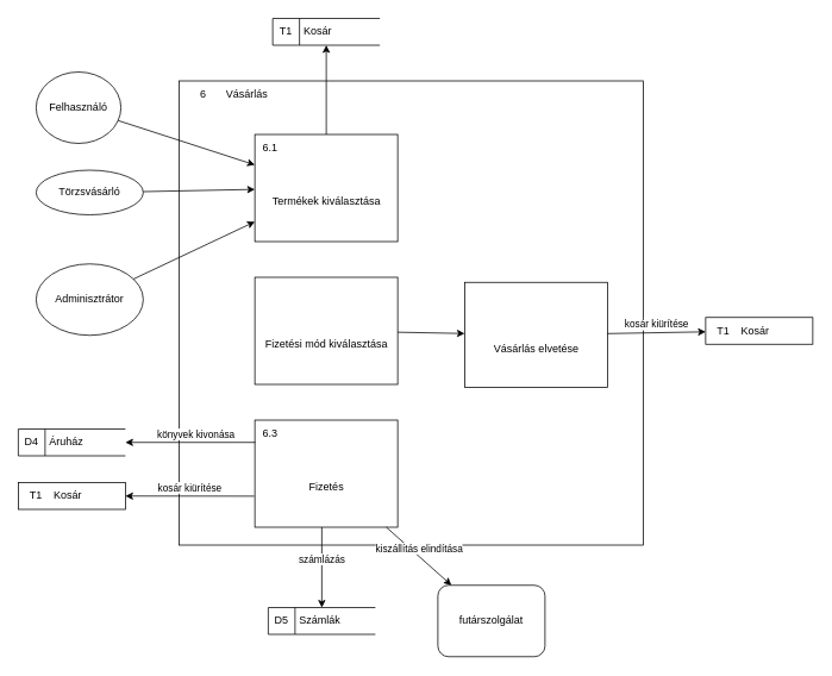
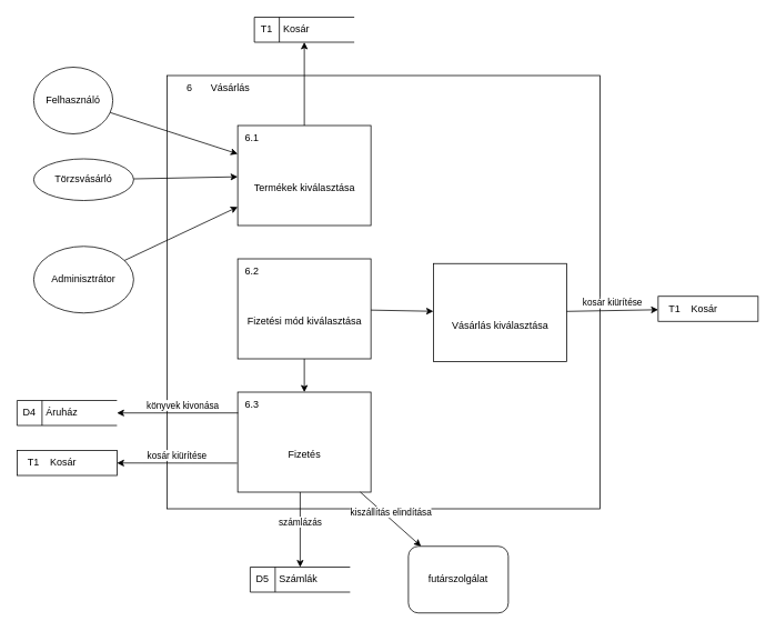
  <mxCell id="0" />
  <mxCell id="1" parent="0" />
  <mxCell id="2" value="" style="html=1;dashed=0;whitespace=wrap;shape=mxgraph.dfd.process;align=center;container=1;collapsible=0;spacingTop=30;" parent="1" vertex="1"><mxGeometry x="200" y="90" width="520" height="520" as="geometry" /></mxCell>
- <mxCell id="3" value="Vásárlás elvetése" style="html=1;dashed=0;whitespace=wrap;shape=mxgraph.dfd.process2;align=center;container=1;collapsible=0;spacingTop=30;" vertex="1" parent="2"><mxGeometry x="320" y="225.66" width="160" height="117.736" as="geometry" /></mxCell>
+ <mxCell id="3" value="Vásárlás kiválasztása" style="html=1;dashed=0;whitespace=wrap;shape=mxgraph.dfd.process2;align=center;container=1;collapsible=0;spacingTop=30;" vertex="1" parent="2"><mxGeometry x="320" y="225.66" width="160" height="117.736" as="geometry" /></mxCell>
  <mxCell id="4" value="" style="text;strokeColor=none;fillColor=none;align=left;verticalAlign=middle;whiteSpace=wrap;rounded=0;autosize=1;connectable=0;allowArrows=0;movable=0;resizable=0;rotatable=0;deletable=0;cloneable=0;spacingLeft=6;fontStyle=0;html=1;" vertex="1" parent="3"><mxGeometry x="35" y="-5" width="50" height="40" as="geometry" /></mxCell>
  <mxCell id="5" value="6" style="text;html=1;strokeColor=none;fillColor=none;align=center;verticalAlign=middle;whiteSpace=wrap;rounded=0;movable=0;resizable=0;rotatable=0;cloneable=0;deletable=0;connectable=0;allowArrows=0;pointerEvents=1;" vertex="1" parent="1"><mxGeometry x="210" y="90" width="35" height="30" as="geometry" /></mxCell>
  <mxCell id="6" value="Vásárlás" style="text;html=1;strokeColor=none;fillColor=none;align=left;verticalAlign=middle;whiteSpace=wrap;rounded=0;movable=0;resizable=0;connectable=0;allowArrows=0;rotatable=0;cloneable=0;deletable=0;spacingLeft=6;autosize=1;resizeWidth=0;" vertex="1" parent="1"><mxGeometry x="245" y="90" width="70" height="30" as="geometry" /></mxCell>
  <mxCell id="7" value="Felhasználó" style="ellipse;whiteSpace=wrap;html=1;" vertex="1" parent="1"><mxGeometry x="40" y="80" width="95" height="80" as="geometry" /></mxCell>
  <mxCell id="8" value="Törzsvásárló" style="ellipse;whiteSpace=wrap;html=1;" vertex="1" parent="1"><mxGeometry x="40" y="190" width="120" height="50" as="geometry" /></mxCell>
  <mxCell id="9" value="Adminisztrátor" style="ellipse;whiteSpace=wrap;html=1;" vertex="1" parent="1"><mxGeometry x="40" y="295" width="120" height="80" as="geometry" /></mxCell>
  <mxCell id="10" value="Termékek kiválasztása" style="html=1;dashed=0;whitespace=wrap;shape=mxgraph.dfd.process2;align=center;container=1;collapsible=0;spacingTop=30;" vertex="1" parent="1"><mxGeometry x="285" y="150" width="160" height="120" as="geometry" /></mxCell>
  <mxCell id="11" value="6.1" style="text;html=1;strokeColor=none;fillColor=none;align=center;verticalAlign=middle;whiteSpace=wrap;rounded=0;connectable=0;allowArrows=0;editable=1;movable=0;resizable=0;rotatable=0;deletable=0;locked=0;cloneable=0;" vertex="1" parent="10"><mxGeometry width="35" height="30" as="geometry" /></mxCell>
  <mxCell id="12" value="" style="text;strokeColor=none;fillColor=none;align=left;verticalAlign=middle;whiteSpace=wrap;rounded=0;autosize=1;connectable=0;allowArrows=0;movable=0;resizable=0;rotatable=0;deletable=0;cloneable=0;spacingLeft=6;fontStyle=0;html=1;" vertex="1" parent="10"><mxGeometry x="35" y="-5" width="50" height="40" as="geometry" /></mxCell>
  <mxCell id="13" value="" style="endArrow=classic;html=1;rounded=0;verticalAlign=bottom;" edge="1" parent="1" source="9" target="10"><mxGeometry width="50" height="50" relative="1" as="geometry"><mxPoint x="280" y="80" as="sourcePoint" /><mxPoint x="400" y="80" as="targetPoint" /></mxGeometry></mxCell>
  <mxCell id="14" value="" style="endArrow=classic;html=1;rounded=0;verticalAlign=bottom;" edge="1" parent="1" source="8" target="10"><mxGeometry x="-0.13" y="18" width="50" height="50" relative="1" as="geometry"><mxPoint x="280" y="80" as="sourcePoint" /><mxPoint x="400" y="80" as="targetPoint" /><mxPoint as="offset" /></mxGeometry></mxCell>
  <mxCell id="15" value="" style="endArrow=classic;html=1;rounded=0;verticalAlign=bottom;" edge="1" parent="1" source="7" target="10"><mxGeometry width="50" height="50" relative="1" as="geometry"><mxPoint x="280" y="80" as="sourcePoint" /><mxPoint x="400" y="80" as="targetPoint" /></mxGeometry></mxCell>
  <mxCell id="16" value="Fizetési mód kiválasztása" style="html=1;dashed=0;whitespace=wrap;shape=mxgraph.dfd.process2;align=center;container=1;collapsible=0;spacingTop=30;" vertex="1" parent="1"><mxGeometry x="285" y="310" width="160" height="120" as="geometry" /></mxCell>
+ <mxCell id="17" value="6.2" style="text;html=1;strokeColor=none;fillColor=none;align=center;verticalAlign=middle;whiteSpace=wrap;rounded=0;connectable=0;allowArrows=0;editable=1;movable=0;resizable=0;rotatable=0;deletable=0;locked=0;cloneable=0;" vertex="1" parent="16"><mxGeometry width="35" height="30" as="geometry" /></mxCell>
  <mxCell id="18" value="" style="text;strokeColor=none;fillColor=none;align=left;verticalAlign=middle;whiteSpace=wrap;rounded=0;autosize=1;connectable=0;allowArrows=0;movable=0;resizable=0;rotatable=0;deletable=0;cloneable=0;spacingLeft=6;fontStyle=0;html=1;" vertex="1" parent="16"><mxGeometry x="35" y="-5" width="50" height="40" as="geometry" /></mxCell>
  <mxCell id="19" value="Fizetés" style="html=1;dashed=0;whitespace=wrap;shape=mxgraph.dfd.process2;align=center;container=1;collapsible=0;spacingTop=30;" vertex="1" parent="1"><mxGeometry x="285" y="470" width="160" height="120" as="geometry" /></mxCell>
  <mxCell id="20" value="6.3" style="text;html=1;strokeColor=none;fillColor=none;align=center;verticalAlign=middle;whiteSpace=wrap;rounded=0;connectable=0;allowArrows=0;editable=1;movable=0;resizable=0;rotatable=0;deletable=0;locked=0;cloneable=0;" vertex="1" parent="19"><mxGeometry width="35" height="30" as="geometry" /></mxCell>
  <mxCell id="21" value="" style="text;strokeColor=none;fillColor=none;align=left;verticalAlign=middle;whiteSpace=wrap;rounded=0;autosize=1;connectable=0;allowArrows=0;movable=0;resizable=0;rotatable=0;deletable=0;cloneable=0;spacingLeft=6;fontStyle=0;html=1;" vertex="1" parent="19"><mxGeometry x="35" y="-5" width="50" height="40" as="geometry" /></mxCell>
+ <mxCell id="22" value="" style="endArrow=classic;html=1;rounded=0;verticalAlign=bottom;" edge="1" parent="1" source="16" target="19"><mxGeometry width="50" height="50" relative="1" as="geometry"><mxPoint x="410" y="400" as="sourcePoint" /><mxPoint x="530" y="400" as="targetPoint" /></mxGeometry></mxCell>
  <mxCell id="23" value="Áruház" style="html=1;dashed=0;whitespace=wrap;shape=mxgraph.dfd.dataStoreID;align=left;spacingLeft=33;container=1;collapsible=0;autosize=0;" vertex="1" parent="1"><mxGeometry x="20" y="480" width="120" height="30" as="geometry" /></mxCell>
  <mxCell id="24" value="D4" style="text;html=1;strokeColor=none;fillColor=none;align=center;verticalAlign=middle;whiteSpace=wrap;rounded=0;movable=0;resizable=0;rotatable=0;cloneable=0;deletable=0;allowArrows=0;connectable=0;" vertex="1" parent="23"><mxGeometry width="30" height="30" as="geometry" /></mxCell>
  <mxCell id="25" value="könyvek kivonása" style="endArrow=classic;html=1;rounded=0;verticalAlign=bottom;exitX=0.003;exitY=0.208;exitDx=0;exitDy=0;exitPerimeter=0;" edge="1" parent="1" source="19" target="23"><mxGeometry x="-0.091" width="50" height="50" relative="1" as="geometry"><mxPoint x="440" y="560" as="sourcePoint" /><mxPoint x="560" y="560" as="targetPoint" /><mxPoint as="offset" /></mxGeometry></mxCell>
  <mxCell id="26" value="Számlák" style="html=1;dashed=0;whitespace=wrap;shape=mxgraph.dfd.dataStoreID;align=left;spacingLeft=33;container=1;collapsible=0;autosize=0;" vertex="1" parent="1"><mxGeometry x="300" y="680" width="120" height="30" as="geometry" /></mxCell>
  <mxCell id="27" value="D5" style="text;html=1;strokeColor=none;fillColor=none;align=center;verticalAlign=middle;whiteSpace=wrap;rounded=0;movable=0;resizable=0;rotatable=0;cloneable=0;deletable=0;allowArrows=0;connectable=0;" vertex="1" parent="26"><mxGeometry width="30" height="30" as="geometry" /></mxCell>
  <mxCell id="28" value="számlázás" style="endArrow=classic;html=1;rounded=0;verticalAlign=bottom;" edge="1" parent="1" target="26"><mxGeometry width="50" height="50" relative="1" as="geometry"><mxPoint x="360" y="590" as="sourcePoint" /><mxPoint x="530" y="480" as="targetPoint" /></mxGeometry></mxCell>
  <mxCell id="29" value="Kosár" style="html=1;dashed=0;whitespace=wrap;shape=mxgraph.dfd.dataStoreID2;align=left;spacingLeft=38;container=1;collapsible=0;" vertex="1" parent="1"><mxGeometry x="20" y="540" width="120" height="30" as="geometry" /></mxCell>
  <mxCell id="30" value="T1" style="text;html=1;strokeColor=none;fillColor=none;align=center;verticalAlign=middle;whiteSpace=wrap;rounded=0;connectable=0;allowArrows=0;movable=0;resizable=0;rotatable=0;cloneable=0;deletable=0;" vertex="1" parent="29"><mxGeometry x="5" width="30" height="30" as="geometry" /></mxCell>
  <mxCell id="31" value="kosár kiürítése" style="endArrow=classic;html=1;rounded=0;verticalAlign=bottom;exitX=-0.004;exitY=0.71;exitDx=0;exitDy=0;exitPerimeter=0;" edge="1" parent="1" source="19" target="29"><mxGeometry width="50" height="50" relative="1" as="geometry"><mxPoint x="290" y="555" as="sourcePoint" /><mxPoint x="370" y="640" as="targetPoint" /></mxGeometry></mxCell>
  <mxCell id="32" value="Kosár" style="html=1;dashed=0;whitespace=wrap;shape=mxgraph.dfd.dataStoreID;align=left;spacingLeft=33;container=1;collapsible=0;autosize=0;" vertex="1" parent="1"><mxGeometry x="305" y="20" width="120" height="30" as="geometry" /></mxCell>
  <mxCell id="33" value="T1" style="text;html=1;strokeColor=none;fillColor=none;align=center;verticalAlign=middle;whiteSpace=wrap;rounded=0;movable=0;resizable=0;rotatable=0;cloneable=0;deletable=0;allowArrows=0;connectable=0;" vertex="1" parent="32"><mxGeometry width="30" height="30" as="geometry" /></mxCell>
  <mxCell id="34" value="" style="endArrow=classic;html=1;rounded=0;verticalAlign=bottom;" edge="1" parent="1" source="10" target="32"><mxGeometry width="50" height="50" relative="1" as="geometry"><mxPoint x="280" y="90" as="sourcePoint" /><mxPoint x="400" y="90" as="targetPoint" /><Array as="points" /></mxGeometry></mxCell>
  <mxCell id="35" value="" style="endArrow=classic;html=1;rounded=0;verticalAlign=bottom;" edge="1" parent="1" source="16" target="3"><mxGeometry width="50" height="50" relative="1" as="geometry"><mxPoint x="270" y="350" as="sourcePoint" /><mxPoint x="390" y="350" as="targetPoint" /></mxGeometry></mxCell>
  <mxCell id="36" value="Kosár" style="html=1;dashed=0;whitespace=wrap;shape=mxgraph.dfd.dataStoreID2;align=left;spacingLeft=38;container=1;collapsible=0;" vertex="1" parent="1"><mxGeometry x="790" y="355" width="120" height="30" as="geometry" /></mxCell>
  <mxCell id="37" value="T1" style="text;html=1;strokeColor=none;fillColor=none;align=center;verticalAlign=middle;whiteSpace=wrap;rounded=0;connectable=0;allowArrows=0;movable=0;resizable=0;rotatable=0;cloneable=0;deletable=0;" vertex="1" parent="36"><mxGeometry x="5" width="30" height="30" as="geometry" /></mxCell>
  <mxCell id="38" value="kosár kiürítése" style="endArrow=classic;html=1;rounded=0;verticalAlign=bottom;" edge="1" parent="1" target="36" source="3"><mxGeometry width="50" height="50" relative="1" as="geometry"><mxPoint x="1004" y="370" as="sourcePoint" /><mxPoint x="1090" y="455" as="targetPoint" /></mxGeometry></mxCell>
  <mxCell id="39" value="futárszolgálat" style="whiteSpace=wrap;html=1;rounded=1;" vertex="1" parent="1"><mxGeometry x="490" y="655" width="120" height="80" as="geometry" /></mxCell>
  <mxCell id="40" value="kiszállítás elindítása" style="endArrow=classic;html=1;rounded=0;verticalAlign=bottom;" edge="1" parent="1" source="19" target="39"><mxGeometry width="50" height="50" relative="1" as="geometry"><mxPoint x="160" y="730" as="sourcePoint" /><mxPoint x="280" y="730" as="targetPoint" /></mxGeometry></mxCell>
